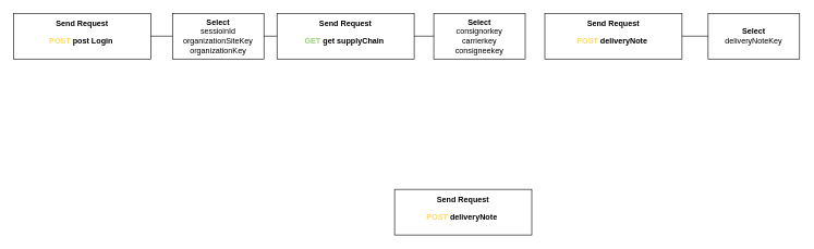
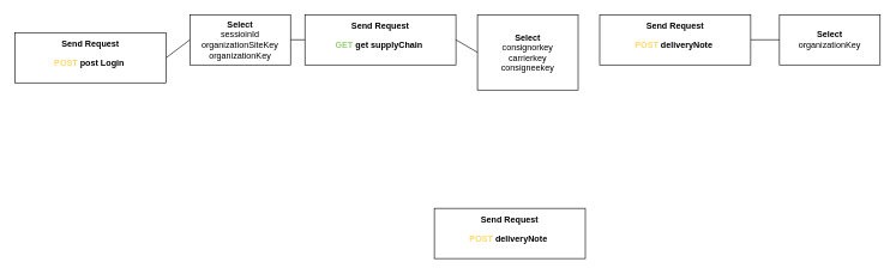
  <mxCell id="0" />
  <mxCell id="1" parent="0" />
- <mxCell id="2" value="&lt;b&gt;Send Request&lt;br&gt;&lt;/b&gt;&lt;p&gt;&lt;b&gt;&lt;font color=&quot;#ffd966&quot;&gt;POST &lt;/font&gt;post Login&lt;font color=&quot;#ffd966&quot;&gt;&amp;nbsp;&lt;/font&gt;&lt;/b&gt;&lt;/p&gt;" style="rounded=0;whiteSpace=wrap;html=1;" parent="1" vertex="1"><mxGeometry x="20" y="20" width="210" height="70" as="geometry" /></mxCell>
+ <mxCell id="2" value="&lt;b&gt;Send Request&lt;br&gt;&lt;/b&gt;&lt;p&gt;&lt;b&gt;&lt;font color=&quot;#ffd966&quot;&gt;POST &lt;/font&gt;post Login&lt;font color=&quot;#ffd966&quot;&gt;&amp;nbsp;&lt;/font&gt;&lt;/b&gt;&lt;/p&gt;" style="rounded=0;whiteSpace=wrap;html=1;" parent="1" vertex="1"><mxGeometry x="20" y="45" width="210" height="70" as="geometry" /></mxCell>
  <mxCell id="3" value="&lt;b&gt;Select&lt;/b&gt;&lt;br&gt;sessioinId&lt;br&gt;organizationSiteKey&lt;br&gt;organizationKey" style="rounded=0;whiteSpace=wrap;html=1;fontColor=#000000;" vertex="1" parent="1"><mxGeometry x="263" y="20" width="140" height="70" as="geometry" /></mxCell>
  <mxCell id="4" value="" style="endArrow=none;html=1;rounded=0;fontColor=#000000;entryX=0;entryY=0.5;entryDx=0;entryDy=0;exitX=1;exitY=0.5;exitDx=0;exitDy=0;" edge="1" parent="1" source="2" target="3"><mxGeometry width="50" height="50" relative="1" as="geometry"><mxPoint x="313" y="60" as="sourcePoint" /><mxPoint x="343" y="50" as="targetPoint" /></mxGeometry></mxCell>
  <mxCell id="5" value="&lt;b&gt;Send Request&lt;br&gt;&lt;/b&gt;&lt;p&gt;&lt;b&gt;&lt;font color=&quot;#97d077&quot;&gt;GET&lt;/font&gt;&lt;font color=&quot;#ffd966&quot;&gt;&amp;nbsp;&lt;/font&gt;get supplyChain&lt;font color=&quot;#ffd966&quot;&gt;&amp;nbsp;&lt;/font&gt;&lt;/b&gt;&lt;/p&gt;" style="rounded=0;whiteSpace=wrap;html=1;" vertex="1" parent="1"><mxGeometry x="423" y="20" width="210" height="70" as="geometry" /></mxCell>
  <mxCell id="6" value="" style="endArrow=none;html=1;rounded=0;fontColor=#97D077;entryX=0;entryY=0.5;entryDx=0;entryDy=0;exitX=1;exitY=0.5;exitDx=0;exitDy=0;" edge="1" parent="1" source="3" target="5"><mxGeometry width="50" height="50" relative="1" as="geometry"><mxPoint x="463" y="60" as="sourcePoint" /><mxPoint x="513" y="10" as="targetPoint" /></mxGeometry></mxCell>
- <mxCell id="7" value="&lt;b&gt;Select&lt;/b&gt;&lt;br&gt;consignorkey&lt;br&gt;carrierkey&lt;br&gt;consigneekey" style="rounded=0;whiteSpace=wrap;html=1;fontColor=#000000;" vertex="1" parent="1"><mxGeometry x="663" y="20" width="140" height="70" as="geometry" /></mxCell>
+ <mxCell id="7" value="&lt;b&gt;Select&lt;/b&gt;&lt;br&gt;consignorkey&lt;br&gt;carrierkey&lt;br&gt;consigneekey" style="rounded=0;whiteSpace=wrap;html=1;fontColor=#000000;" vertex="1" parent="1"><mxGeometry x="663" y="20" width="140" height="105" as="geometry" /></mxCell>
  <mxCell id="8" value="" style="endArrow=none;html=1;rounded=0;fontColor=#97D077;entryX=0;entryY=0.5;entryDx=0;entryDy=0;exitX=1;exitY=0.5;exitDx=0;exitDy=0;" edge="1" parent="1" source="5" target="7"><mxGeometry width="50" height="50" relative="1" as="geometry"><mxPoint x="713" y="54.66" as="sourcePoint" /><mxPoint x="753" y="54.66" as="targetPoint" /></mxGeometry></mxCell>
  <mxCell id="9" value="&lt;b&gt;Send Request&lt;br&gt;&lt;/b&gt;&lt;p&gt;&lt;b&gt;&lt;font color=&quot;#ffd966&quot;&gt;POST &lt;/font&gt;deliveryNote&lt;font color=&quot;#ffd966&quot;&gt;&amp;nbsp;&lt;/font&gt;&lt;/b&gt;&lt;/p&gt;" style="rounded=0;whiteSpace=wrap;html=1;" vertex="1" parent="1"><mxGeometry x="833" y="20" width="210" height="70" as="geometry" /></mxCell>
- <mxCell id="10" value="&lt;b&gt;Select&lt;/b&gt;&lt;br&gt;deliveryNoteKey" style="rounded=0;whiteSpace=wrap;html=1;fontColor=#000000;" vertex="1" parent="1"><mxGeometry x="1083" y="20" width="140" height="70" as="geometry" /></mxCell>
+ <mxCell id="10" value="&lt;b&gt;Select&lt;/b&gt;&lt;br&gt;organizationKey" style="rounded=0;whiteSpace=wrap;html=1;fontColor=#000000;" vertex="1" parent="1"><mxGeometry x="1083" y="20" width="140" height="70" as="geometry" /></mxCell>
  <mxCell id="11" value="" style="endArrow=none;html=1;rounded=0;fontColor=#97D077;entryX=1;entryY=0.5;entryDx=0;entryDy=0;exitX=0;exitY=0.5;exitDx=0;exitDy=0;" edge="1" parent="1" source="10" target="9"><mxGeometry width="50" height="50" relative="1" as="geometry"><mxPoint x="783" y="180" as="sourcePoint" /><mxPoint x="833" y="130" as="targetPoint" /></mxGeometry></mxCell>
  <mxCell id="12" value="&lt;b&gt;Send Request&lt;br&gt;&lt;/b&gt;&lt;p&gt;&lt;b&gt;&lt;font color=&quot;#ffd966&quot;&gt;POST &lt;/font&gt;deliveryNote&lt;font color=&quot;#ffd966&quot;&gt;&amp;nbsp;&lt;/font&gt;&lt;/b&gt;&lt;/p&gt;" style="rounded=0;whiteSpace=wrap;html=1;" vertex="1" parent="1"><mxGeometry x="603" y="290" width="210" height="70" as="geometry" /></mxCell>
